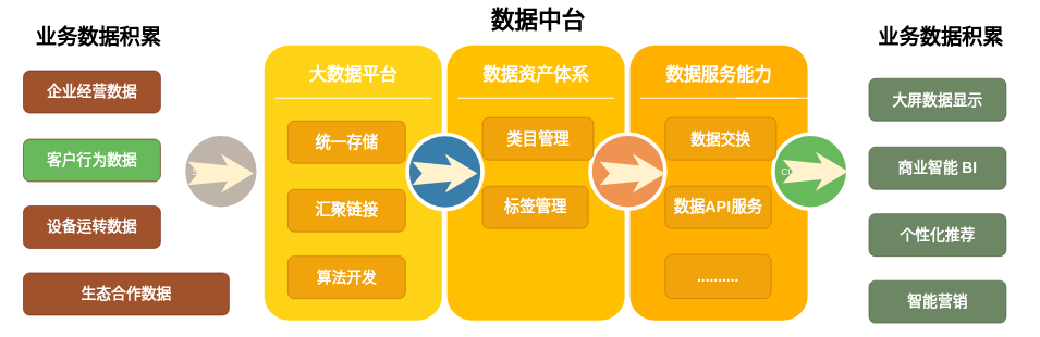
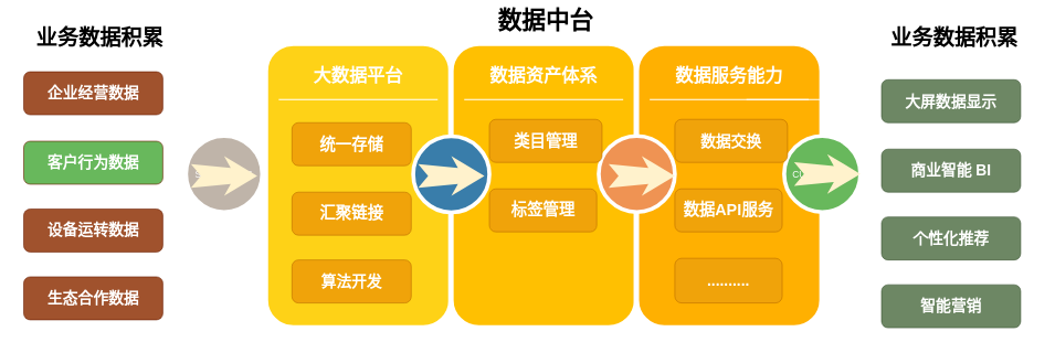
  <mxCell id="0" />
  <mxCell id="1" parent="0" />
  <mxCell id="2" value="" style="whiteSpace=wrap;html=1;rounded=1;shadow=0;strokeWidth=8;fontSize=20;align=center;fillColor=#FED217;strokeColor=#FFFFFF;" parent="1" vertex="1"><mxGeometry x="400" y="65" width="280" height="430" as="geometry" /></mxCell>
  <mxCell id="3" value="大数据平台" style="text;html=1;strokeColor=none;fillColor=none;align=center;verticalAlign=middle;whiteSpace=wrap;rounded=0;shadow=0;fontSize=27;fontColor=#FFFFFF;fontStyle=1" parent="1" vertex="1"><mxGeometry x="400" y="85" width="280" height="60" as="geometry" /></mxCell>
  <mxCell id="4" value="" style="line;strokeWidth=2;html=1;rounded=0;shadow=0;fontSize=27;align=center;fillColor=none;strokeColor=#FFFFFF;" parent="1" vertex="1"><mxGeometry x="420" y="145" width="240" height="10" as="geometry" /></mxCell>
  <mxCell id="5" value="STRANGERS" style="ellipse;whiteSpace=wrap;html=1;rounded=0;shadow=0;strokeWidth=6;fontSize=14;align=center;fillColor=#BFB4A9;strokeColor=#FFFFFF;fontColor=#FFFFFF;" parent="1" vertex="1"><mxGeometry x="280" y="205" width="115" height="115" as="geometry" /></mxCell>
  <mxCell id="6" value="" style="html=1;shadow=0;dashed=0;align=center;verticalAlign=middle;shape=mxgraph.arrows2.stylisedArrow;dy=0.6;dx=40;notch=15;feather=0.4;rounded=0;strokeWidth=1;fontSize=27;strokeColor=none;fillColor=#fff2cc;" parent="1" vertex="1"><mxGeometry x="287.5" y="235.5" width="100" height="60" as="geometry" /></mxCell>
  <mxCell id="7" value="" style="whiteSpace=wrap;html=1;rounded=1;shadow=0;strokeWidth=8;fontSize=20;align=center;fillColor=#FFC001;strokeColor=#FFFFFF;" parent="1" vertex="1"><mxGeometry x="680" y="65" width="280" height="430" as="geometry" /></mxCell>
  <mxCell id="8" value="数据资产体系" style="text;html=1;strokeColor=none;fillColor=none;align=center;verticalAlign=middle;whiteSpace=wrap;rounded=0;shadow=0;fontSize=27;fontColor=#FFFFFF;fontStyle=1" parent="1" vertex="1"><mxGeometry x="680" y="85" width="280" height="60" as="geometry" /></mxCell>
  <mxCell id="9" value="" style="line;strokeWidth=2;html=1;rounded=0;shadow=0;fontSize=27;align=center;fillColor=none;strokeColor=#FFFFFF;" parent="1" vertex="1"><mxGeometry x="700" y="145" width="240" height="10" as="geometry" /></mxCell>
  <mxCell id="10" value="" style="ellipse;whiteSpace=wrap;html=1;rounded=0;shadow=0;strokeWidth=6;fontSize=14;align=center;fillColor=#397DAA;strokeColor=#FFFFFF;fontColor=#FFFFFF;" parent="1" vertex="1"><mxGeometry x="623" y="205.5" width="115" height="115" as="geometry" /></mxCell>
  <mxCell id="11" value="" style="whiteSpace=wrap;html=1;rounded=1;shadow=0;strokeWidth=8;fontSize=20;align=center;fillColor=#FFB001;strokeColor=#FFFFFF;" parent="1" vertex="1"><mxGeometry x="960" y="65" width="280" height="430" as="geometry" /></mxCell>
  <mxCell id="12" value="数据服务能力" style="text;html=1;strokeColor=none;fillColor=none;align=center;verticalAlign=middle;whiteSpace=wrap;rounded=0;shadow=0;fontSize=27;fontColor=#FFFFFF;fontStyle=1" parent="1" vertex="1"><mxGeometry x="960" y="85" width="280" height="60" as="geometry" /></mxCell>
  <mxCell id="13" value="" style="line;strokeWidth=2;html=1;rounded=0;shadow=0;fontSize=27;align=center;fillColor=none;strokeColor=#FFFFFF;" parent="1" vertex="1"><mxGeometry x="980" y="145" width="240" height="10" as="geometry" /></mxCell>
  <mxCell id="14" value="LEADS" style="ellipse;whiteSpace=wrap;html=1;rounded=0;shadow=0;strokeWidth=6;fontSize=14;align=center;fillColor=#EF9353;strokeColor=#FFFFFF;fontColor=#FFFFFF;" parent="1" vertex="1"><mxGeometry x="903" y="205" width="115" height="115" as="geometry" /></mxCell>
  <mxCell id="15" value="" style="line;strokeWidth=2;html=1;rounded=0;shadow=0;fontSize=27;align=center;fillColor=none;strokeColor=#FFFFFF;" parent="1" vertex="1"><mxGeometry x="1126" y="145" width="240" height="10" as="geometry" /></mxCell>
  <mxCell id="16" value="CUSTOMERS" style="ellipse;whiteSpace=wrap;html=1;rounded=0;shadow=0;strokeWidth=6;fontSize=14;align=center;fillColor=#68B85C;strokeColor=#FFFFFF;fontColor=#FFFFFF;" parent="1" vertex="1"><mxGeometry x="1183" y="205" width="115" height="115" as="geometry" /></mxCell>
  <mxCell id="17" value="" style="html=1;shadow=0;dashed=0;align=center;verticalAlign=middle;shape=mxgraph.arrows2.stylisedArrow;dy=0.6;dx=40;notch=15;feather=0.4;rounded=0;strokeWidth=1;fontSize=27;strokeColor=none;fillColor=#fff2cc;" parent="1" vertex="1"><mxGeometry x="1198" y="232.5" width="100" height="60" as="geometry" /></mxCell>
  <mxCell id="18" value="" style="html=1;shadow=0;dashed=0;align=center;verticalAlign=middle;shape=mxgraph.arrows2.stylisedArrow;dy=0.6;dx=40;notch=15;feather=0.4;rounded=0;strokeWidth=1;fontSize=27;strokeColor=none;fillColor=#fff2cc;" vertex="1" parent="1"><mxGeometry x="630.5" y="235.5" width="100" height="60" as="geometry" /></mxCell>
  <mxCell id="19" value="" style="html=1;shadow=0;dashed=0;align=center;verticalAlign=middle;shape=mxgraph.arrows2.stylisedArrow;dy=0.6;dx=40;notch=15;feather=0.4;rounded=0;strokeWidth=1;fontSize=27;strokeColor=none;fillColor=#fff2cc;" vertex="1" parent="1"><mxGeometry x="918" y="235.5" width="100" height="60" as="geometry" /></mxCell>
  <mxCell id="20" value="&lt;font style=&quot;font-size: 32px&quot;&gt;&lt;b&gt;业务数据积累&lt;/b&gt;&lt;/font&gt;" style="text;html=1;strokeColor=none;fillColor=none;align=center;verticalAlign=middle;whiteSpace=wrap;rounded=0;" vertex="1" parent="1"><mxGeometry x="20" y="48" width="260" height="20" as="geometry" /></mxCell>
  <mxCell id="21" value="&lt;font size=&quot;1&quot;&gt;&lt;b style=&quot;font-size: 36px&quot;&gt;数据中台&lt;/b&gt;&lt;/font&gt;" style="text;html=1;strokeColor=none;fillColor=none;align=center;verticalAlign=middle;whiteSpace=wrap;rounded=0;" vertex="1" parent="1"><mxGeometry x="693" y="20" width="260" height="20" as="geometry" /></mxCell>
  <mxCell id="22" value="&lt;font style=&quot;font-size: 24px&quot;&gt;&lt;b&gt;统一存储&lt;/b&gt;&lt;/font&gt;" style="rounded=1;whiteSpace=wrap;html=1;labelBackgroundColor=none;fillColor=#f0a30a;strokeColor=#BD7000;fontColor=#FFFFFF;" vertex="1" parent="1"><mxGeometry x="440" y="185" width="180" height="65" as="geometry" /></mxCell>
  <mxCell id="23" value="汇聚链接" style="rounded=1;whiteSpace=wrap;html=1;labelBackgroundColor=none;fillColor=#f0a30a;strokeColor=#BD7000;fontSize=24;fontStyle=1;fontColor=#FFFFFF;" vertex="1" parent="1"><mxGeometry x="440" y="290" width="180" height="65" as="geometry" /></mxCell>
  <mxCell id="24" value="算法开发" style="rounded=1;whiteSpace=wrap;html=1;labelBackgroundColor=none;fillColor=#f0a30a;strokeColor=#BD7000;fontColor=#FFFFFF;fontSize=23;fontStyle=1" vertex="1" parent="1"><mxGeometry x="440" y="392.5" width="180" height="65" as="geometry" /></mxCell>
  <mxCell id="25" value="&lt;span style=&quot;font-size: 24px&quot;&gt;&lt;b&gt;类目管理&lt;/b&gt;&lt;/span&gt;" style="rounded=1;whiteSpace=wrap;html=1;labelBackgroundColor=none;fillColor=#f0a30a;strokeColor=#BD7000;fontColor=#FFFFFF;" vertex="1" parent="1"><mxGeometry x="738" y="180" width="170" height="65" as="geometry" /></mxCell>
  <mxCell id="26" value="标签管理" style="rounded=1;whiteSpace=wrap;html=1;labelBackgroundColor=none;fillColor=#f0a30a;strokeColor=#BD7000;fontSize=24;fontStyle=1;fontColor=#FFFFFF;" vertex="1" parent="1"><mxGeometry x="738" y="285" width="162" height="65" as="geometry" /></mxCell>
  <mxCell id="27" value="&lt;font style=&quot;font-size: 23px&quot;&gt;&lt;b&gt;数据交换&lt;/b&gt;&lt;/font&gt;" style="rounded=1;whiteSpace=wrap;html=1;labelBackgroundColor=none;fillColor=#f0a30a;strokeColor=#BD7000;fontColor=#FFFFFF;" vertex="1" parent="1"><mxGeometry x="1018" y="180" width="170" height="65" as="geometry" /></mxCell>
  <mxCell id="28" value="数据API服务" style="rounded=1;whiteSpace=wrap;html=1;labelBackgroundColor=none;fillColor=#f0a30a;strokeColor=#BD7000;fontSize=24;fontStyle=1;fontColor=#FFFFFF;" vertex="1" parent="1"><mxGeometry x="1018" y="285" width="162" height="65" as="geometry" /></mxCell>
  <mxCell id="29" value=".........." style="rounded=1;whiteSpace=wrap;html=1;labelBackgroundColor=none;fillColor=#f0a30a;strokeColor=#BD7000;fontColor=#FFFFFF;fontSize=23;fontStyle=1" vertex="1" parent="1"><mxGeometry x="1018" y="390" width="162" height="67.5" as="geometry" /></mxCell>
  <mxCell id="30" value="&lt;b style=&quot;color: rgb(0 , 0 , 0) ; font-size: 23px&quot;&gt;&lt;font color=&quot;#ffffff&quot;&gt;企业经营数据&lt;/font&gt;&lt;/b&gt;" style="rounded=1;whiteSpace=wrap;html=1;labelBackgroundColor=none;fillColor=#a0522d;strokeColor=#6D1F00;fontColor=#ffffff;" vertex="1" parent="1"><mxGeometry x="35" y="108" width="210" height="65" as="geometry" /></mxCell>
  <mxCell id="31" value="&lt;b style=&quot;font-size: 23px&quot;&gt;客户行为数据&lt;/b&gt;" style="rounded=1;whiteSpace=wrap;html=1;labelBackgroundColor=none;fillColor=#68b85c;strokeColor=#6D1F00;fontSize=24;fontStyle=1;fontColor=#ffffff;" vertex="1" parent="1"><mxGeometry x="35" y="213" width="210" height="65" as="geometry" /></mxCell>
  <mxCell id="32" value="&lt;b&gt;设备运转数据&lt;/b&gt;" style="rounded=1;whiteSpace=wrap;html=1;labelBackgroundColor=none;fillColor=#a0522d;strokeColor=#6D1F00;fontColor=#ffffff;fontSize=23;fontStyle=1" vertex="1" parent="1"><mxGeometry x="35" y="315.5" width="210" height="65" as="geometry" /></mxCell>
- <mxCell id="33" value="&lt;b&gt;生态合作数据&lt;/b&gt;" style="rounded=1;whiteSpace=wrap;html=1;labelBackgroundColor=none;fillColor=#a0522d;strokeColor=#6D1F00;fontColor=#ffffff;fontSize=23;fontStyle=1" vertex="1" parent="1"><mxGeometry x="35" y="418" width="315" height="65" as="geometry" /></mxCell>
+ <mxCell id="33" value="&lt;b&gt;生态合作数据&lt;/b&gt;" style="rounded=1;whiteSpace=wrap;html=1;labelBackgroundColor=none;fillColor=#a0522d;strokeColor=#6D1F00;fontColor=#ffffff;fontSize=23;fontStyle=1" vertex="1" parent="1"><mxGeometry x="35" y="418" width="210" height="65" as="geometry" /></mxCell>
  <mxCell id="34" value="&lt;span style=&quot;font-size: 23px&quot;&gt;&lt;b&gt;大屏数据显示&lt;/b&gt;&lt;/span&gt;" style="rounded=1;whiteSpace=wrap;html=1;labelBackgroundColor=none;fillColor=#6d8764;strokeColor=#3A5431;fontColor=#ffffff;" vertex="1" parent="1"><mxGeometry x="1330" y="120" width="210" height="65" as="geometry" /></mxCell>
  <mxCell id="35" value="&lt;span style=&quot;font-size: 23px&quot;&gt;商业智能 BI&lt;/span&gt;" style="rounded=1;whiteSpace=wrap;html=1;labelBackgroundColor=none;fillColor=#6d8764;strokeColor=#3A5431;fontSize=24;fontStyle=1;fontColor=#ffffff;" vertex="1" parent="1"><mxGeometry x="1330" y="225" width="210" height="65" as="geometry" /></mxCell>
  <mxCell id="36" value="个性化推荐" style="rounded=1;whiteSpace=wrap;html=1;labelBackgroundColor=none;fillColor=#6d8764;strokeColor=#3A5431;fontColor=#ffffff;fontSize=23;fontStyle=1" vertex="1" parent="1"><mxGeometry x="1330" y="327.5" width="210" height="65" as="geometry" /></mxCell>
  <mxCell id="37" value="智能营销" style="rounded=1;whiteSpace=wrap;html=1;labelBackgroundColor=none;fillColor=#6d8764;strokeColor=#3A5431;fontColor=#ffffff;fontSize=23;fontStyle=1" vertex="1" parent="1"><mxGeometry x="1330" y="430" width="210" height="65" as="geometry" /></mxCell>
  <mxCell id="38" value="&lt;font style=&quot;font-size: 32px&quot;&gt;&lt;b&gt;业务数据积累&lt;/b&gt;&lt;/font&gt;" style="text;html=1;strokeColor=none;fillColor=none;align=center;verticalAlign=middle;whiteSpace=wrap;rounded=0;" vertex="1" parent="1"><mxGeometry x="1310" y="48" width="260" height="20" as="geometry" /></mxCell>
